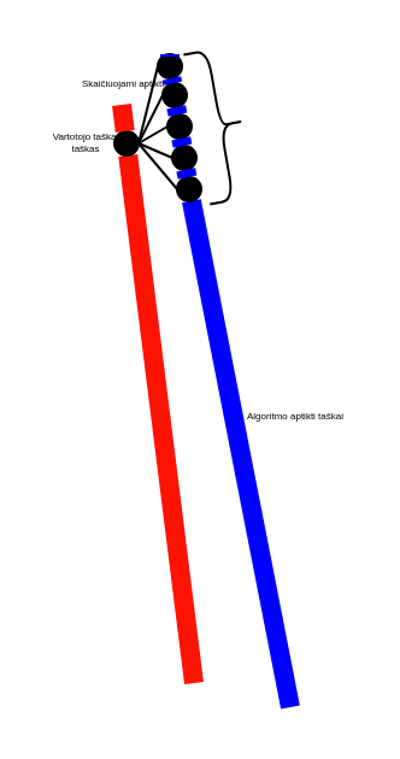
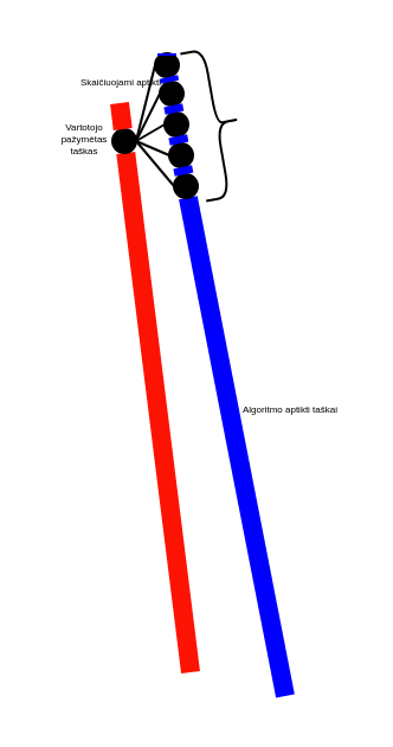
  <mxCell id="0" />
  <mxCell id="1" parent="0" />
  <mxCell id="2" value="" style="endArrow=none;html=1;strokeColor=#FC1303;strokeWidth=8;" edge="1" parent="1" source="4"><mxGeometry width="50" height="50" relative="1" as="geometry"><mxPoint x="50" y="43" as="sourcePoint" /><mxPoint x="80" y="283" as="targetPoint" /></mxGeometry></mxCell>
  <mxCell id="3" value="" style="endArrow=none;html=1;strokeWidth=8;strokeColor=#0000FF;" edge="1" parent="1" source="14"><mxGeometry width="50" height="50" relative="1" as="geometry"><mxPoint x="70" y="23" as="sourcePoint" /><mxPoint x="120" y="293" as="targetPoint" /></mxGeometry></mxCell>
  <mxCell id="4" value="" style="ellipse;whiteSpace=wrap;html=1;aspect=fixed;fillColor=#000000;" vertex="1" parent="1"><mxGeometry x="47" y="54" width="10" height="10" as="geometry" /></mxCell>
  <mxCell id="5" value="" style="endArrow=none;html=1;strokeColor=#FC1303;strokeWidth=8;" edge="1" parent="1" target="4"><mxGeometry width="50" height="50" relative="1" as="geometry"><mxPoint x="50" y="43" as="sourcePoint" /><mxPoint x="80" y="283" as="targetPoint" /></mxGeometry></mxCell>
  <mxCell id="6" value="" style="ellipse;whiteSpace=wrap;html=1;aspect=fixed;fillColor=#000000;" vertex="1" parent="1"><mxGeometry x="65" y="22" width="10" height="10" as="geometry" /></mxCell>
  <mxCell id="7" value="" style="endArrow=none;html=1;strokeWidth=8;strokeColor=#0000FF;" edge="1" parent="1" target="6"><mxGeometry width="50" height="50" relative="1" as="geometry"><mxPoint x="70" y="23" as="sourcePoint" /><mxPoint x="120" y="293" as="targetPoint" /></mxGeometry></mxCell>
  <mxCell id="8" value="" style="ellipse;whiteSpace=wrap;html=1;aspect=fixed;fillColor=#000000;" vertex="1" parent="1"><mxGeometry x="67" y="34" width="10" height="10" as="geometry" /></mxCell>
  <mxCell id="9" value="" style="endArrow=none;html=1;strokeWidth=8;strokeColor=#0000FF;" edge="1" parent="1" source="6" target="8"><mxGeometry width="50" height="50" relative="1" as="geometry"><mxPoint x="70.924" y="31.914" as="sourcePoint" /><mxPoint x="120" y="293" as="targetPoint" /></mxGeometry></mxCell>
  <mxCell id="10" value="" style="ellipse;whiteSpace=wrap;html=1;aspect=fixed;fillColor=#000000;" vertex="1" parent="1"><mxGeometry x="69" y="47" width="10" height="10" as="geometry" /></mxCell>
  <mxCell id="11" value="" style="endArrow=none;html=1;strokeWidth=8;strokeColor=#0000FF;" edge="1" parent="1" source="8" target="10"><mxGeometry width="50" height="50" relative="1" as="geometry"><mxPoint x="72.928" y="43.913" as="sourcePoint" /><mxPoint x="120" y="293" as="targetPoint" /></mxGeometry></mxCell>
  <mxCell id="12" value="" style="ellipse;whiteSpace=wrap;html=1;aspect=fixed;fillColor=#000000;" vertex="1" parent="1"><mxGeometry x="71" y="60" width="10" height="10" as="geometry" /></mxCell>
  <mxCell id="13" value="" style="endArrow=none;html=1;strokeWidth=8;strokeColor=#0000FF;" edge="1" parent="1" source="10" target="12"><mxGeometry width="50" height="50" relative="1" as="geometry"><mxPoint x="74.938" y="56.911" as="sourcePoint" /><mxPoint x="120" y="293" as="targetPoint" /></mxGeometry></mxCell>
  <mxCell id="14" value="" style="ellipse;whiteSpace=wrap;html=1;aspect=fixed;fillColor=#000000;" vertex="1" parent="1"><mxGeometry x="73" y="73" width="10" height="10" as="geometry" /></mxCell>
  <mxCell id="15" value="" style="endArrow=none;html=1;strokeWidth=8;strokeColor=#0000FF;" edge="1" parent="1" source="12" target="14"><mxGeometry width="50" height="50" relative="1" as="geometry"><mxPoint x="76.947" y="69.909" as="sourcePoint" /><mxPoint x="120" y="293" as="targetPoint" /></mxGeometry></mxCell>
  <mxCell id="16" value="" style="endArrow=none;html=1;strokeColor=#000000;strokeWidth=1;exitX=1;exitY=0.5;exitDx=0;exitDy=0;entryX=0;entryY=0.5;entryDx=0;entryDy=0;" edge="1" parent="1" source="4" target="6"><mxGeometry width="50" height="50" relative="1" as="geometry"><mxPoint x="126" y="117" as="sourcePoint" /><mxPoint x="176" y="67" as="targetPoint" /></mxGeometry></mxCell>
  <mxCell id="17" value="" style="endArrow=none;html=1;strokeColor=#000000;strokeWidth=1;exitX=1;exitY=0.5;exitDx=0;exitDy=0;entryX=0;entryY=0.5;entryDx=0;entryDy=0;" edge="1" parent="1" source="4" target="8"><mxGeometry width="50" height="50" relative="1" as="geometry"><mxPoint x="67" y="69" as="sourcePoint" /><mxPoint x="75" y="37" as="targetPoint" /></mxGeometry></mxCell>
  <mxCell id="18" value="" style="endArrow=none;html=1;strokeColor=#000000;strokeWidth=1;exitX=1;exitY=0.5;exitDx=0;exitDy=0;entryX=0;entryY=0.5;entryDx=0;entryDy=0;" edge="1" parent="1" source="4" target="10"><mxGeometry width="50" height="50" relative="1" as="geometry"><mxPoint x="77" y="79" as="sourcePoint" /><mxPoint x="85" y="47" as="targetPoint" /></mxGeometry></mxCell>
  <mxCell id="19" value="" style="endArrow=none;html=1;strokeColor=#000000;strokeWidth=1;exitX=1;exitY=0.5;exitDx=0;exitDy=0;entryX=0;entryY=0.5;entryDx=0;entryDy=0;" edge="1" parent="1" source="4" target="12"><mxGeometry width="50" height="50" relative="1" as="geometry"><mxPoint x="87" y="89" as="sourcePoint" /><mxPoint x="95" y="57" as="targetPoint" /></mxGeometry></mxCell>
  <mxCell id="20" value="" style="endArrow=none;html=1;strokeColor=#000000;strokeWidth=1;exitX=1;exitY=0.5;exitDx=0;exitDy=0;entryX=0;entryY=0.5;entryDx=0;entryDy=0;" edge="1" parent="1" source="4" target="14"><mxGeometry width="50" height="50" relative="1" as="geometry"><mxPoint x="97" y="99" as="sourcePoint" /><mxPoint x="105" y="67" as="targetPoint" /></mxGeometry></mxCell>
  <mxCell id="21" value="&lt;font style=&quot;font-size: 4px ; line-height: 120%&quot;&gt;Algoritmo aptikti taškai&lt;/font&gt;" style="text;html=1;strokeColor=none;fillColor=none;align=center;verticalAlign=middle;whiteSpace=wrap;rounded=0;fontSize=4;" vertex="1" parent="1"><mxGeometry x="101" y="166" width="43" height="13" as="geometry" /></mxCell>
- <mxCell id="22" value="Vartotojo taškai taškas" style="text;strokeColor=none;fillColor=none;align=center;verticalAlign=middle;rounded=0;whiteSpace=wrap;html=1;spacingTop=0;fontSize=4;" vertex="1" parent="1"><mxGeometry x="20" y="52.5" width="31" height="13" as="geometry" /></mxCell>
+ <mxCell id="22" value="Vartotojo pažymėtas taškas" style="text;strokeColor=none;fillColor=none;align=center;verticalAlign=middle;rounded=0;whiteSpace=wrap;html=1;spacingTop=0;fontSize=4;" vertex="1" parent="1"><mxGeometry x="20" y="52.5" width="31" height="13" as="geometry" /></mxCell>
  <mxCell id="23" value="" style="shape=curlyBracket;whiteSpace=wrap;html=1;rounded=1;fillColor=#000000;fontSize=4;rotation=-190;" vertex="1" parent="1"><mxGeometry x="81" y="20" width="20" height="63" as="geometry" /></mxCell>
  <mxCell id="24" value="&lt;font style=&quot;font-size: 4px ; line-height: 120%&quot;&gt;Skaičiuojami aptikti&lt;/font&gt;" style="text;html=1;strokeColor=none;fillColor=none;align=center;verticalAlign=middle;whiteSpace=wrap;rounded=0;fontSize=4;" vertex="1" parent="1"><mxGeometry x="33" y="28" width="36" height="13" as="geometry" /></mxCell>
